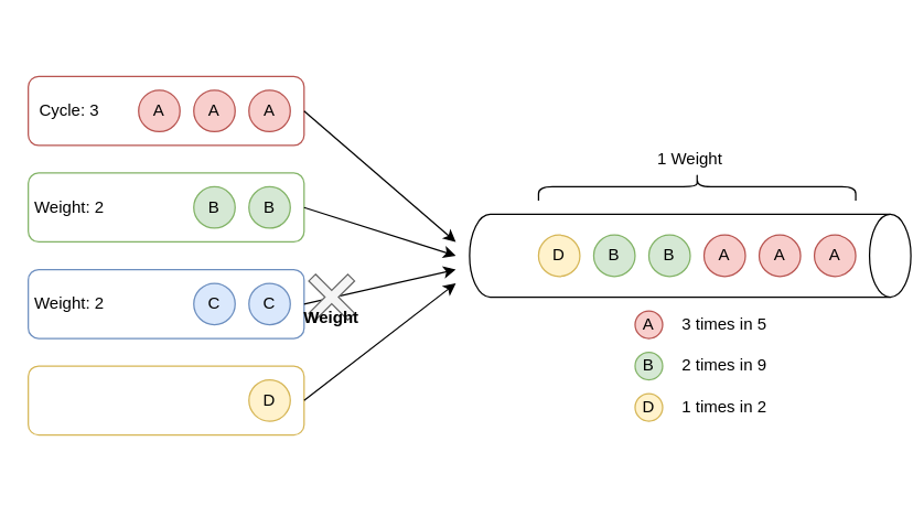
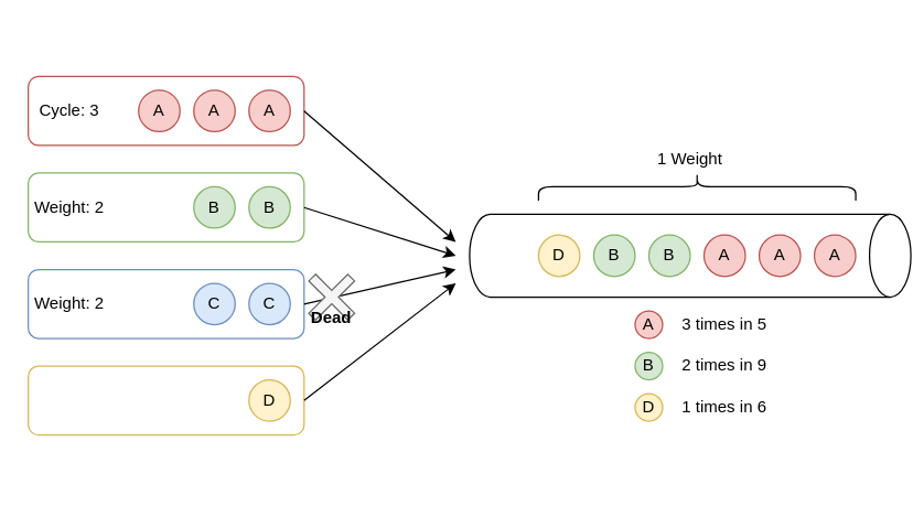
  <mxCell id="0" />
  <mxCell id="1" parent="0" />
  <mxCell id="2" value="" style="rounded=1;whiteSpace=wrap;html=1;fillColor=default;strokeColor=#b85450;" parent="1" vertex="1"><mxGeometry x="20" y="55" width="200" height="50" as="geometry" /></mxCell>
  <mxCell id="3" value="" style="shape=cylinder3;whiteSpace=wrap;html=1;boundedLbl=1;backgroundOutline=1;size=15;rotation=90;" parent="1" vertex="1"><mxGeometry x="470" y="25" width="60" height="320" as="geometry" /></mxCell>
  <mxCell id="4" value="" style="rounded=1;whiteSpace=wrap;html=1;fillColor=default;strokeColor=#82b366;" parent="1" vertex="1"><mxGeometry x="20" y="125" width="200" height="50" as="geometry" /></mxCell>
  <mxCell id="5" value="" style="rounded=1;whiteSpace=wrap;html=1;fillColor=default;strokeColor=#6c8ebf;" parent="1" vertex="1"><mxGeometry x="20" y="195" width="200" height="50" as="geometry" /></mxCell>
  <mxCell id="6" value="" style="rounded=1;whiteSpace=wrap;html=1;fillColor=default;strokeColor=#d6b656;" parent="1" vertex="1"><mxGeometry x="20" y="265" width="200" height="50" as="geometry" /></mxCell>
  <mxCell id="7" value="" style="endArrow=classic;html=1;exitX=1;exitY=0.5;exitDx=0;exitDy=0;" parent="1" source="2" edge="1"><mxGeometry width="50" height="50" relative="1" as="geometry"><mxPoint x="310" y="195" as="sourcePoint" /><mxPoint x="330" y="175" as="targetPoint" /></mxGeometry></mxCell>
  <mxCell id="8" value="" style="endArrow=classic;html=1;exitX=1;exitY=0.5;exitDx=0;exitDy=0;" parent="1" source="6" edge="1"><mxGeometry width="50" height="50" relative="1" as="geometry"><mxPoint x="230" y="115" as="sourcePoint" /><mxPoint x="330" y="205" as="targetPoint" /></mxGeometry></mxCell>
  <mxCell id="9" value="" style="endArrow=classic;html=1;exitX=1;exitY=0.5;exitDx=0;exitDy=0;" parent="1" source="5" edge="1"><mxGeometry width="50" height="50" relative="1" as="geometry"><mxPoint x="230" y="285" as="sourcePoint" /><mxPoint x="330" y="195" as="targetPoint" /></mxGeometry></mxCell>
  <mxCell id="10" value="" style="endArrow=classic;html=1;exitX=1;exitY=0.5;exitDx=0;exitDy=0;" parent="1" source="4" edge="1"><mxGeometry width="50" height="50" relative="1" as="geometry"><mxPoint x="230" y="225" as="sourcePoint" /><mxPoint x="330" y="185" as="targetPoint" /></mxGeometry></mxCell>
  <mxCell id="11" value="A" style="ellipse;whiteSpace=wrap;html=1;aspect=fixed;fillColor=#f8cecc;strokeColor=#b85450;" parent="1" vertex="1"><mxGeometry x="180" y="65" width="30" height="30" as="geometry" /></mxCell>
  <mxCell id="12" value="A" style="ellipse;whiteSpace=wrap;html=1;aspect=fixed;fillColor=#f8cecc;strokeColor=#b85450;" parent="1" vertex="1"><mxGeometry x="140" y="65" width="30" height="30" as="geometry" /></mxCell>
  <mxCell id="13" value="A" style="ellipse;whiteSpace=wrap;html=1;aspect=fixed;fillColor=#f8cecc;strokeColor=#b85450;" parent="1" vertex="1"><mxGeometry x="100" y="65" width="30" height="30" as="geometry" /></mxCell>
  <mxCell id="14" value="B" style="ellipse;whiteSpace=wrap;html=1;aspect=fixed;fillColor=#d5e8d4;strokeColor=#82b366;" parent="1" vertex="1"><mxGeometry x="140" y="135" width="30" height="30" as="geometry" /></mxCell>
  <mxCell id="15" value="B" style="ellipse;whiteSpace=wrap;html=1;aspect=fixed;fillColor=#d5e8d4;strokeColor=#82b366;" parent="1" vertex="1"><mxGeometry x="180" y="135" width="30" height="30" as="geometry" /></mxCell>
  <mxCell id="16" value="C" style="ellipse;whiteSpace=wrap;html=1;aspect=fixed;fillColor=#dae8fc;strokeColor=#6c8ebf;" parent="1" vertex="1"><mxGeometry x="180" y="205" width="30" height="30" as="geometry" /></mxCell>
  <mxCell id="17" value="C" style="ellipse;whiteSpace=wrap;html=1;aspect=fixed;fillColor=#dae8fc;strokeColor=#6c8ebf;" parent="1" vertex="1"><mxGeometry x="140" y="205" width="30" height="30" as="geometry" /></mxCell>
  <mxCell id="18" value="D" style="ellipse;whiteSpace=wrap;html=1;aspect=fixed;fillColor=#fff2cc;strokeColor=#d6b656;" parent="1" vertex="1"><mxGeometry x="180" y="275" width="30" height="30" as="geometry" /></mxCell>
  <mxCell id="19" value="" style="shape=cross;whiteSpace=wrap;html=1;fillColor=#f5f5f5;size=0.173;fontColor=#333333;strokeColor=#666666;rotation=45;" parent="1" vertex="1"><mxGeometry x="220" y="195" width="40" height="40" as="geometry" /></mxCell>
- <mxCell id="20" value="Weight" style="text;html=1;strokeColor=none;fillColor=none;align=center;verticalAlign=middle;whiteSpace=wrap;rounded=0;fontStyle=1" parent="1" vertex="1"><mxGeometry x="210" y="215" width="60" height="30" as="geometry" /></mxCell>
+ <mxCell id="20" value="Dead" style="text;html=1;strokeColor=none;fillColor=none;align=center;verticalAlign=middle;whiteSpace=wrap;rounded=0;fontStyle=1" parent="1" vertex="1"><mxGeometry x="210" y="215" width="60" height="30" as="geometry" /></mxCell>
  <mxCell id="21" value="" style="group" parent="1" vertex="1" connectable="0"><mxGeometry x="390" y="170" width="230" height="30" as="geometry" /></mxCell>
  <mxCell id="22" value="A" style="ellipse;whiteSpace=wrap;html=1;aspect=fixed;fillColor=#f8cecc;strokeColor=#b85450;" parent="21" vertex="1"><mxGeometry x="200" width="30" height="30" as="geometry" /></mxCell>
  <mxCell id="23" value="A" style="ellipse;whiteSpace=wrap;html=1;aspect=fixed;fillColor=#f8cecc;strokeColor=#b85450;" parent="21" vertex="1"><mxGeometry x="160" width="30" height="30" as="geometry" /></mxCell>
  <mxCell id="24" value="A" style="ellipse;whiteSpace=wrap;html=1;aspect=fixed;fillColor=#f8cecc;strokeColor=#b85450;" parent="21" vertex="1"><mxGeometry x="120" width="30" height="30" as="geometry" /></mxCell>
  <mxCell id="25" value="B" style="ellipse;whiteSpace=wrap;html=1;aspect=fixed;fillColor=#d5e8d4;strokeColor=#82b366;" parent="21" vertex="1"><mxGeometry x="40" width="30" height="30" as="geometry" /></mxCell>
  <mxCell id="26" value="B" style="ellipse;whiteSpace=wrap;html=1;aspect=fixed;fillColor=#d5e8d4;strokeColor=#82b366;" parent="21" vertex="1"><mxGeometry x="80" width="30" height="30" as="geometry" /></mxCell>
  <mxCell id="27" value="D" style="ellipse;whiteSpace=wrap;html=1;aspect=fixed;fillColor=#fff2cc;strokeColor=#d6b656;" parent="21" vertex="1"><mxGeometry width="30" height="30" as="geometry" /></mxCell>
  <mxCell id="28" value="" style="shape=curlyBracket;whiteSpace=wrap;html=1;rounded=1;labelPosition=left;verticalLabelPosition=middle;align=right;verticalAlign=middle;fillColor=#808080;rotation=90;" parent="1" vertex="1"><mxGeometry x="495" y="20" width="20" height="230" as="geometry" /></mxCell>
  <mxCell id="29" value="1 Weight" style="text;html=1;strokeColor=none;fillColor=none;align=center;verticalAlign=middle;whiteSpace=wrap;rounded=0;" parent="1" vertex="1"><mxGeometry x="460" y="105" width="80" height="20" as="geometry" /></mxCell>
  <mxCell id="30" value="Cycle: 3" style="text;html=1;strokeColor=none;fillColor=none;align=center;verticalAlign=middle;whiteSpace=wrap;rounded=0;" parent="1" vertex="1"><mxGeometry x="20" y="65" width="60" height="30" as="geometry" /></mxCell>
  <mxCell id="31" value="Weight: 2" style="text;html=1;strokeColor=none;fillColor=none;align=center;verticalAlign=middle;whiteSpace=wrap;rounded=0;" parent="1" vertex="1"><mxGeometry x="20" y="135" width="60" height="30" as="geometry" /></mxCell>
  <mxCell id="32" value="Weight: 2" style="text;html=1;strokeColor=none;fillColor=none;align=center;verticalAlign=middle;whiteSpace=wrap;rounded=0;" parent="1" vertex="1"><mxGeometry x="20" y="205" width="60" height="30" as="geometry" /></mxCell>
  <mxCell id="33" value="A" style="ellipse;whiteSpace=wrap;html=1;aspect=fixed;fillColor=#f8cecc;strokeColor=#b85450;" parent="1" vertex="1"><mxGeometry x="460" y="225" width="20" height="20" as="geometry" /></mxCell>
  <mxCell id="34" value="3 times in 5" style="text;html=1;strokeColor=none;fillColor=none;align=center;verticalAlign=middle;whiteSpace=wrap;rounded=0;" parent="1" vertex="1"><mxGeometry x="490" y="225" width="70" height="20" as="geometry" /></mxCell>
  <mxCell id="35" value="B" style="ellipse;whiteSpace=wrap;html=1;aspect=fixed;fillColor=#d5e8d4;strokeColor=#82b366;" parent="1" vertex="1"><mxGeometry x="460" y="255" width="20" height="20" as="geometry" /></mxCell>
  <mxCell id="36" value="D" style="ellipse;whiteSpace=wrap;html=1;aspect=fixed;fillColor=#fff2cc;strokeColor=#d6b656;" parent="1" vertex="1"><mxGeometry x="460" y="285" width="20" height="20" as="geometry" /></mxCell>
  <mxCell id="37" value="2 times in 9" style="text;html=1;strokeColor=none;fillColor=none;align=center;verticalAlign=middle;whiteSpace=wrap;rounded=0;" parent="1" vertex="1"><mxGeometry x="490" y="255" width="70" height="20" as="geometry" /></mxCell>
- <mxCell id="38" value="1 times in 2" style="text;html=1;strokeColor=none;fillColor=none;align=center;verticalAlign=middle;whiteSpace=wrap;rounded=0;" parent="1" vertex="1"><mxGeometry x="490" y="285" width="70" height="20" as="geometry" /></mxCell>
+ <mxCell id="38" value="1 times in 6" style="text;html=1;strokeColor=none;fillColor=none;align=center;verticalAlign=middle;whiteSpace=wrap;rounded=0;" parent="1" vertex="1"><mxGeometry x="490" y="285" width="70" height="20" as="geometry" /></mxCell>
